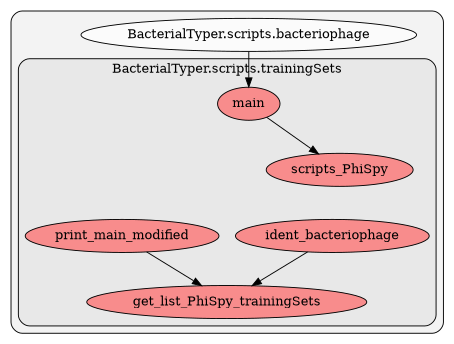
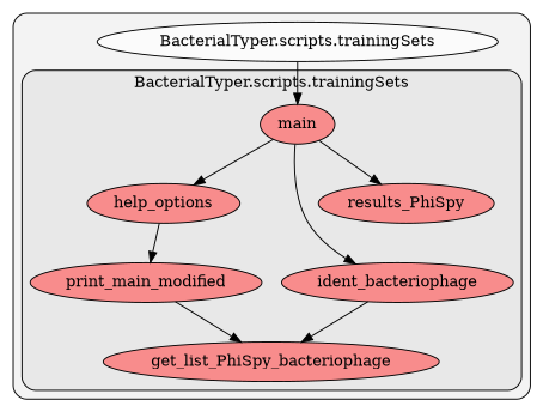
  digraph {
    clusterrank=local
    rankdir=TB
    node [fillcolor="#ff6565b2" fontcolor="#000000" group=0 style=filled]
    edge [color="#000000" style=solid]
-   n1 [label=get_list_PhiSpy_trainingSets]
+   n1 [label=get_list_PhiSpy_bacteriophage]
+   n2 [label=help_options]
    n3 [label=ident_bacteriophage]
    n4 [label=main]
    n5 [label=print_main_modified]
-   n6 [label=scripts_PhiSpy]
-   n7 [fillcolor="#ffffffb2" label="BacterialTyper.scripts.bacteriophage"]
+   n6 [label=results_PhiSpy]
+   n7 [fillcolor="#ffffffb2" label="BacterialTyper.scripts.trainingSets"]
    subgraph cluster_1 {
      fillcolor="#80808018"
      style="filled,rounded"
      n7
      subgraph cluster_2 {
        fillcolor="#80808018"
        label="BacterialTyper.scripts.trainingSets"
        style="filled,rounded"
        n1
+       n2
        n3
        n4
        n5
        n6
      }
    }
+   n2 -> n5
    n3 -> n1
+   n4 -> n2
+   n4 -> n3
    n4 -> n6
    n5 -> n1
    n7 -> n4
  }
